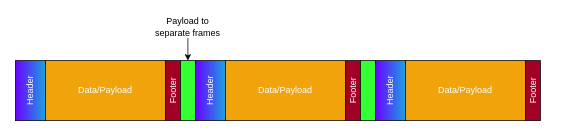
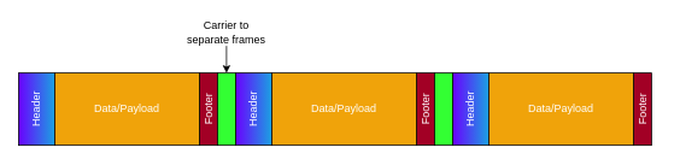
  <mxCell id="0" />
  <mxCell id="1" parent="0" />
  <mxCell id="2" value="" style="rounded=0;whiteSpace=wrap;html=1;fillColor=#6a00ff;fontColor=#ffffff;gradientColor=#1BA1E2;gradientDirection=east;" vertex="1" parent="1"><mxGeometry x="20" y="80" width="40" height="80" as="geometry" /></mxCell>
  <mxCell id="3" value="" style="rounded=0;whiteSpace=wrap;html=1;fillColor=#a20025;fontColor=#ffffff;" vertex="1" parent="1"><mxGeometry x="220" y="80" width="20" height="80" as="geometry" /></mxCell>
  <mxCell id="4" value="Data/Payload" style="rounded=0;whiteSpace=wrap;html=1;fillColor=#f0a30a;fontColor=#ffffff;" vertex="1" parent="1"><mxGeometry x="60" y="80" width="160" height="80" as="geometry" /></mxCell>
  <mxCell id="5" value="Header" style="text;html=1;strokeColor=none;fillColor=none;align=center;verticalAlign=middle;whiteSpace=wrap;rounded=0;rotation=-90;fontColor=#FFFFFF;" vertex="1" parent="1"><mxGeometry x="20" y="110" width="40" height="20" as="geometry" /></mxCell>
  <mxCell id="6" value="Footer" style="text;html=1;strokeColor=none;fillColor=none;align=center;verticalAlign=middle;whiteSpace=wrap;rounded=0;rotation=-90;fontColor=#FFFFFF;" vertex="1" parent="1"><mxGeometry x="210" y="110" width="40" height="20" as="geometry" /></mxCell>
  <mxCell id="7" value="" style="rounded=0;whiteSpace=wrap;html=1;fillColor=#6a00ff;fontColor=#ffffff;gradientColor=#1BA1E2;gradientDirection=east;" vertex="1" parent="1"><mxGeometry x="260" y="80" width="40" height="80" as="geometry" /></mxCell>
  <mxCell id="8" value="" style="rounded=0;whiteSpace=wrap;html=1;fillColor=#a20025;fontColor=#ffffff;" vertex="1" parent="1"><mxGeometry x="460" y="80" width="20" height="80" as="geometry" /></mxCell>
  <mxCell id="9" value="Data/Payload" style="rounded=0;whiteSpace=wrap;html=1;fillColor=#f0a30a;fontColor=#ffffff;" vertex="1" parent="1"><mxGeometry x="300" y="80" width="160" height="80" as="geometry" /></mxCell>
  <mxCell id="10" value="Header" style="text;html=1;strokeColor=none;fillColor=none;align=center;verticalAlign=middle;whiteSpace=wrap;rounded=0;rotation=-90;fontColor=#FFFFFF;" vertex="1" parent="1"><mxGeometry x="260" y="110" width="40" height="20" as="geometry" /></mxCell>
  <mxCell id="11" value="Footer" style="text;html=1;strokeColor=none;fillColor=none;align=center;verticalAlign=middle;whiteSpace=wrap;rounded=0;rotation=-90;fontColor=#FFFFFF;" vertex="1" parent="1"><mxGeometry x="450" y="110" width="40" height="20" as="geometry" /></mxCell>
  <mxCell id="12" value="" style="rounded=0;whiteSpace=wrap;html=1;sketch=0;glass=0;shadow=0;fillColor=#33FF33;" vertex="1" parent="1"><mxGeometry x="240" y="80" width="20" height="80" as="geometry" /></mxCell>
  <mxCell id="13" value="" style="rounded=0;whiteSpace=wrap;html=1;fillColor=#6a00ff;fontColor=#ffffff;gradientColor=#1BA1E2;gradientDirection=east;" vertex="1" parent="1"><mxGeometry x="500" y="80" width="40" height="80" as="geometry" /></mxCell>
  <mxCell id="14" value="" style="rounded=0;whiteSpace=wrap;html=1;fillColor=#a20025;fontColor=#ffffff;" vertex="1" parent="1"><mxGeometry x="700" y="80" width="20" height="80" as="geometry" /></mxCell>
  <mxCell id="15" value="Data/Payload" style="rounded=0;whiteSpace=wrap;html=1;fillColor=#f0a30a;fontColor=#ffffff;" vertex="1" parent="1"><mxGeometry x="540" y="80" width="160" height="80" as="geometry" /></mxCell>
  <mxCell id="16" value="Header" style="text;html=1;strokeColor=none;fillColor=none;align=center;verticalAlign=middle;whiteSpace=wrap;rounded=0;rotation=-90;fontColor=#FFFFFF;" vertex="1" parent="1"><mxGeometry x="500" y="110" width="40" height="20" as="geometry" /></mxCell>
  <mxCell id="17" value="Footer" style="text;html=1;strokeColor=none;fillColor=none;align=center;verticalAlign=middle;whiteSpace=wrap;rounded=0;rotation=-90;fontColor=#FFFFFF;" vertex="1" parent="1"><mxGeometry x="690" y="110" width="40" height="20" as="geometry" /></mxCell>
  <mxCell id="18" value="" style="rounded=0;whiteSpace=wrap;html=1;sketch=0;glass=0;shadow=0;fillColor=#33FF33;" vertex="1" parent="1"><mxGeometry x="480" y="80" width="20" height="80" as="geometry" /></mxCell>
  <mxCell id="19" style="edgeStyle=orthogonalEdgeStyle;rounded=0;orthogonalLoop=1;jettySize=auto;html=1;exitX=0.5;exitY=1;exitDx=0;exitDy=0;entryX=0.5;entryY=0;entryDx=0;entryDy=0;" edge="1" parent="1" source="20" target="12"><mxGeometry relative="1" as="geometry" /></mxCell>
- <mxCell id="20" value="Payload to separate frames" style="text;html=1;strokeColor=none;fillColor=none;align=center;verticalAlign=middle;whiteSpace=wrap;rounded=0;" vertex="1" parent="1"><mxGeometry x="200" y="20" width="100" height="30" as="geometry" /></mxCell>
+ <mxCell id="20" value="Carrier to separate frames" style="text;html=1;strokeColor=none;fillColor=none;align=center;verticalAlign=middle;whiteSpace=wrap;rounded=0;" vertex="1" parent="1"><mxGeometry x="200" y="20" width="100" height="30" as="geometry" /></mxCell>
